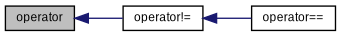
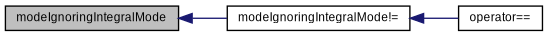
  digraph {
    fontname="Liberation Sans"
    rankdir=LR
    node [color=black fontname="Liberation Sans" fontsize=9 shape=record]
    edge [color=midnightblue dir=back fontname="Liberation Sans" fontsize=9 labelfontname=Arial labelfontsize=9 style=solid]
-   n1 [fillcolor=grey75 fontcolor=black height=0.2 label=operator style=filled width=0.4]
-   n2 [height=0.2 label="operator!=" width=0.4]
+   n1 [fillcolor=grey75 fontcolor=black height=0.2 label=modeIgnoringIntegralMode style=filled width=0.4]
+   n2 [height=0.2 label="modeIgnoringIntegralMode!=" width=0.4]
    n3 [height=0.2 label="operator==" width=0.4]
    n1 -> n2
    n2 -> n3
  }
